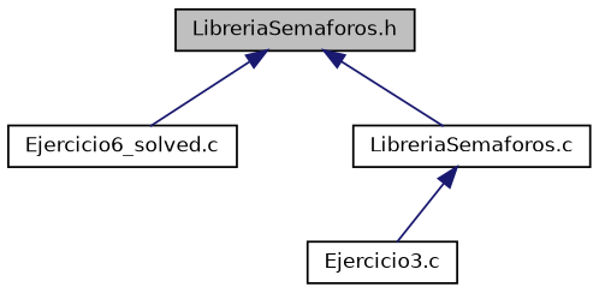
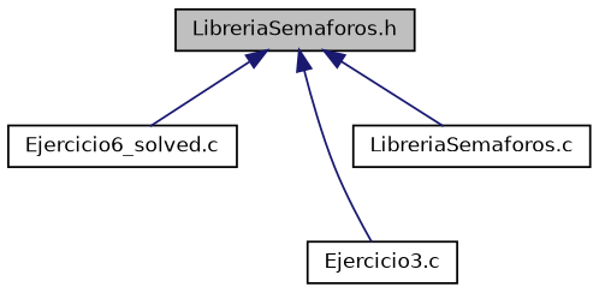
  digraph {
    node [color=black fillcolor=white fontname=Helvetica fontsize=10 shape=record style=filled]
    edge [color=midnightblue dir=back fontname=Helvetica fontsize=10 labelfontname=Helvetica labelfontsize=10 style=solid]
    n1 [fillcolor=grey75 fontcolor=black height=0.2 label="LibreriaSemaforos.h" width=0.4]
    n2 [height=0.2 label="Ejercicio6_solved.c" width=0.4]
    n3 [height=0.2 label="Ejercicio3.c" width=0.4]
    n4 [height=0.2 label="LibreriaSemaforos.c" width=0.4]
    n1 -> n2
-   n4 -> n3
+   n1 -> n3
    n1 -> n4
  }
